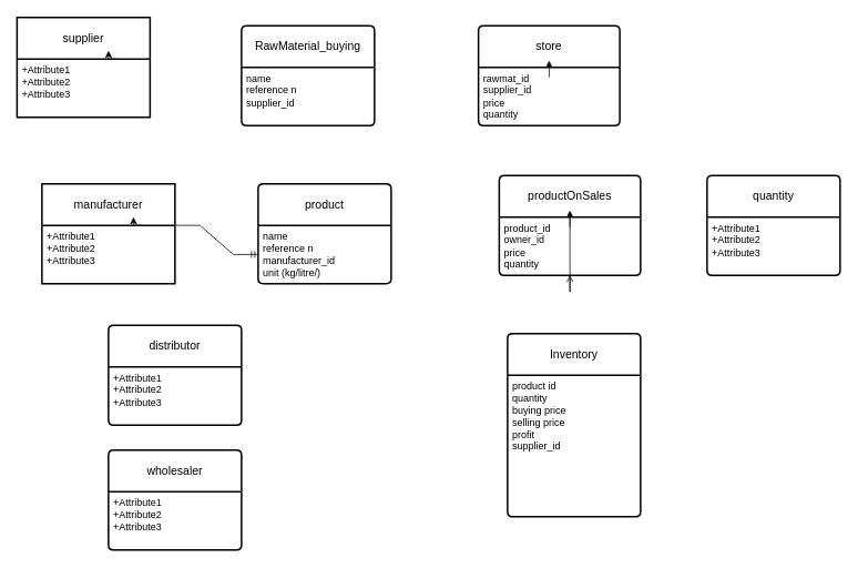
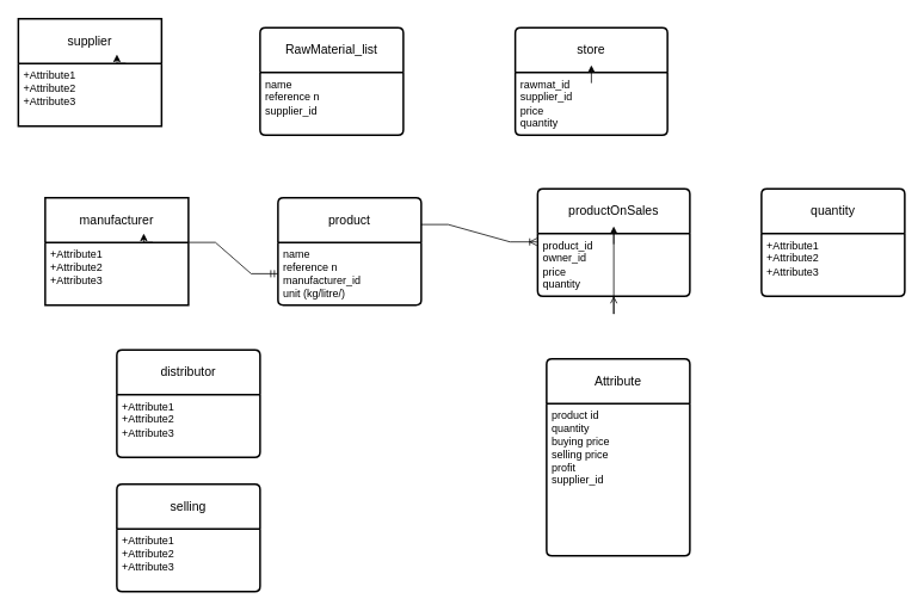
  <mxCell id="0" />
  <mxCell id="1" parent="0" />
  <mxCell id="2" style="edgeStyle=orthogonalEdgeStyle;rounded=0;orthogonalLoop=1;jettySize=auto;html=1;endArrow=open;" edge="1" parent="1" source="9" target="8"><mxGeometry relative="1" as="geometry" /></mxCell>
  <mxCell id="3" value="manufacturer" style="swimlane;childLayout=stackLayout;horizontal=1;startSize=50;horizontalStack=0;rounded=1;fontSize=14;fontStyle=0;strokeWidth=2;resizeParent=0;resizeLast=1;shadow=0;dashed=0;align=center;arcSize=0;whiteSpace=wrap;html=1;" parent="1" vertex="1"><mxGeometry x="50" y="220" width="160" height="120" as="geometry"><mxRectangle x="70" y="110" width="120" height="50" as="alternateBounds" /></mxGeometry></mxCell>
  <mxCell id="4" value="+Attribute1&#10;+Attribute2&#10;+Attribute3" style="align=left;strokeColor=none;fillColor=none;spacingLeft=4;fontSize=12;verticalAlign=top;resizable=0;rotatable=0;part=1;html=1;" parent="3" vertex="1"><mxGeometry y="50" width="160" height="70" as="geometry" /></mxCell>
  <mxCell id="5" style="edgeStyle=orthogonalEdgeStyle;rounded=0;orthogonalLoop=1;jettySize=auto;html=1;exitX=0.75;exitY=0;exitDx=0;exitDy=0;entryX=0.688;entryY=-0.143;entryDx=0;entryDy=0;entryPerimeter=0;" parent="3" source="4" target="4" edge="1"><mxGeometry relative="1" as="geometry" /></mxCell>
  <mxCell id="6" value="product" style="swimlane;childLayout=stackLayout;horizontal=1;startSize=50;horizontalStack=0;rounded=1;fontSize=14;fontStyle=0;strokeWidth=2;resizeParent=0;resizeLast=1;shadow=0;dashed=0;align=center;arcSize=4;whiteSpace=wrap;html=1;" parent="1" vertex="1"><mxGeometry x="310" y="220" width="160" height="120" as="geometry" /></mxCell>
  <mxCell id="7" value="name&lt;br&gt;reference n&lt;br&gt;manufacturer_id&lt;br&gt;unit (kg/litre/)" style="align=left;strokeColor=none;fillColor=none;spacingLeft=4;fontSize=12;verticalAlign=top;resizable=0;rotatable=0;part=1;html=1;" parent="6" vertex="1"><mxGeometry y="50" width="160" height="70" as="geometry" /></mxCell>
  <mxCell id="8" value="productOnSales" style="swimlane;childLayout=stackLayout;horizontal=1;startSize=50;horizontalStack=0;rounded=1;fontSize=14;fontStyle=0;strokeWidth=2;resizeParent=0;resizeLast=1;shadow=0;dashed=0;align=center;arcSize=4;whiteSpace=wrap;html=1;" parent="1" vertex="1"><mxGeometry x="600" y="210" width="170" height="120" as="geometry" /></mxCell>
  <mxCell id="9" value="product_id&lt;br&gt;owner_id&lt;br&gt;price&lt;br&gt;quantity" style="align=left;strokeColor=none;fillColor=none;spacingLeft=4;fontSize=12;verticalAlign=top;resizable=0;rotatable=0;part=1;html=1;" parent="8" vertex="1"><mxGeometry y="50" width="170" height="70" as="geometry" /></mxCell>
  <mxCell id="10" style="edgeStyle=orthogonalEdgeStyle;rounded=0;orthogonalLoop=1;jettySize=auto;html=1;entryX=0.5;entryY=0.25;entryDx=0;entryDy=0;entryPerimeter=0;" parent="8" edge="1"><mxGeometry relative="1" as="geometry"><mxPoint x="85" y="62" as="sourcePoint" /><mxPoint x="85" y="42" as="targetPoint" /></mxGeometry></mxCell>
+ <mxCell id="11" value="" style="edgeStyle=entityRelationEdgeStyle;fontSize=12;html=1;endArrow=ERoneToMany;rounded=0;exitX=1;exitY=0.25;exitDx=0;exitDy=0;entryX=-0.005;entryY=0.135;entryDx=0;entryDy=0;entryPerimeter=0;" parent="1" source="6" target="9" edge="1"><mxGeometry width="100" height="100" relative="1" as="geometry"><mxPoint x="480" y="240.75" as="sourcePoint" /><mxPoint x="580" y="242" as="targetPoint" /></mxGeometry></mxCell>
  <mxCell id="12" value="distributor" style="swimlane;childLayout=stackLayout;horizontal=1;startSize=50;horizontalStack=0;rounded=1;fontSize=14;fontStyle=0;strokeWidth=2;resizeParent=0;resizeLast=1;shadow=0;dashed=0;align=center;arcSize=4;whiteSpace=wrap;html=1;" parent="1" vertex="1"><mxGeometry x="130" y="390" width="160" height="120" as="geometry" /></mxCell>
  <mxCell id="13" value="+Attribute1&#10;+Attribute2&#10;+Attribute3" style="align=left;strokeColor=none;fillColor=none;spacingLeft=4;fontSize=12;verticalAlign=top;resizable=0;rotatable=0;part=1;html=1;" parent="12" vertex="1"><mxGeometry y="50" width="160" height="70" as="geometry" /></mxCell>
  <mxCell id="14" value="" style="edgeStyle=entityRelationEdgeStyle;fontSize=12;html=1;endArrow=ERmandOne;rounded=0;exitX=1;exitY=0;exitDx=0;exitDy=0;" parent="1" source="4" target="7" edge="1"><mxGeometry width="100" height="100" relative="1" as="geometry"><mxPoint x="190" y="292" as="sourcePoint" /><mxPoint x="290" y="192" as="targetPoint" /></mxGeometry></mxCell>
- <mxCell id="15" value="Inventory" style="swimlane;childLayout=stackLayout;horizontal=1;startSize=50;horizontalStack=0;rounded=1;fontSize=14;fontStyle=0;strokeWidth=2;resizeParent=0;resizeLast=1;shadow=0;dashed=0;align=center;arcSize=4;whiteSpace=wrap;html=1;" parent="1" vertex="1"><mxGeometry x="610" y="400" width="160" height="220" as="geometry" /></mxCell>
+ <mxCell id="15" value="Attribute" style="swimlane;childLayout=stackLayout;horizontal=1;startSize=50;horizontalStack=0;rounded=1;fontSize=14;fontStyle=0;strokeWidth=2;resizeParent=0;resizeLast=1;shadow=0;dashed=0;align=center;arcSize=4;whiteSpace=wrap;html=1;" parent="1" vertex="1"><mxGeometry x="610" y="400" width="160" height="220" as="geometry" /></mxCell>
  <mxCell id="16" value="product id&lt;br&gt;quantity&lt;br&gt;buying price&lt;br&gt;selling price&lt;br&gt;profit&lt;br&gt;supplier_id" style="align=left;strokeColor=none;fillColor=none;spacingLeft=4;fontSize=12;verticalAlign=top;resizable=0;rotatable=0;part=1;html=1;" parent="15" vertex="1"><mxGeometry y="50" width="160" height="170" as="geometry" /></mxCell>
- <mxCell id="17" value="wholesaler" style="swimlane;childLayout=stackLayout;horizontal=1;startSize=50;horizontalStack=0;rounded=1;fontSize=14;fontStyle=0;strokeWidth=2;resizeParent=0;resizeLast=1;shadow=0;dashed=0;align=center;arcSize=4;whiteSpace=wrap;html=1;" parent="1" vertex="1"><mxGeometry x="130" y="540" width="160" height="120" as="geometry" /></mxCell>
+ <mxCell id="17" value="selling" style="swimlane;childLayout=stackLayout;horizontal=1;startSize=50;horizontalStack=0;rounded=1;fontSize=14;fontStyle=0;strokeWidth=2;resizeParent=0;resizeLast=1;shadow=0;dashed=0;align=center;arcSize=4;whiteSpace=wrap;html=1;" parent="1" vertex="1"><mxGeometry x="130" y="540" width="160" height="120" as="geometry" /></mxCell>
  <mxCell id="18" value="+Attribute1&#10;+Attribute2&#10;+Attribute3" style="align=left;strokeColor=none;fillColor=none;spacingLeft=4;fontSize=12;verticalAlign=top;resizable=0;rotatable=0;part=1;html=1;" parent="17" vertex="1"><mxGeometry y="50" width="160" height="70" as="geometry" /></mxCell>
- <mxCell id="19" value="RawMaterial_buying" style="swimlane;childLayout=stackLayout;horizontal=1;startSize=50;horizontalStack=0;rounded=1;fontSize=14;fontStyle=0;strokeWidth=2;resizeParent=0;resizeLast=1;shadow=0;dashed=0;align=center;arcSize=4;whiteSpace=wrap;html=1;" parent="1" vertex="1"><mxGeometry x="290" y="30" width="160" height="120" as="geometry" /></mxCell>
+ <mxCell id="19" value="RawMaterial_list" style="swimlane;childLayout=stackLayout;horizontal=1;startSize=50;horizontalStack=0;rounded=1;fontSize=14;fontStyle=0;strokeWidth=2;resizeParent=0;resizeLast=1;shadow=0;dashed=0;align=center;arcSize=4;whiteSpace=wrap;html=1;" parent="1" vertex="1"><mxGeometry x="290" y="30" width="160" height="120" as="geometry" /></mxCell>
  <mxCell id="20" value="name&lt;br&gt;reference n&lt;br&gt;supplier_id" style="align=left;strokeColor=none;fillColor=none;spacingLeft=4;fontSize=12;verticalAlign=top;resizable=0;rotatable=0;part=1;html=1;" parent="19" vertex="1"><mxGeometry y="50" width="160" height="70" as="geometry" /></mxCell>
  <mxCell id="21" value="store" style="swimlane;childLayout=stackLayout;horizontal=1;startSize=50;horizontalStack=0;rounded=1;fontSize=14;fontStyle=0;strokeWidth=2;resizeParent=0;resizeLast=1;shadow=0;dashed=0;align=center;arcSize=4;whiteSpace=wrap;html=1;" parent="1" vertex="1"><mxGeometry x="575" y="30" width="170" height="120" as="geometry" /></mxCell>
  <mxCell id="22" value="rawmat_id&lt;br&gt;supplier_id&lt;br&gt;price&lt;br&gt;quantity" style="align=left;strokeColor=none;fillColor=none;spacingLeft=4;fontSize=12;verticalAlign=top;resizable=0;rotatable=0;part=1;html=1;" parent="21" vertex="1"><mxGeometry y="50" width="170" height="70" as="geometry" /></mxCell>
  <mxCell id="23" style="edgeStyle=orthogonalEdgeStyle;rounded=0;orthogonalLoop=1;jettySize=auto;html=1;entryX=0.5;entryY=0.25;entryDx=0;entryDy=0;entryPerimeter=0;" parent="21" edge="1"><mxGeometry relative="1" as="geometry"><mxPoint x="85" y="62" as="sourcePoint" /><mxPoint x="85" y="42" as="targetPoint" /></mxGeometry></mxCell>
  <mxCell id="24" value="supplier" style="swimlane;childLayout=stackLayout;horizontal=1;startSize=50;horizontalStack=0;rounded=1;fontSize=14;fontStyle=0;strokeWidth=2;resizeParent=0;resizeLast=1;shadow=0;dashed=0;align=center;arcSize=0;whiteSpace=wrap;html=1;" parent="1" vertex="1"><mxGeometry x="20" y="20" width="160" height="120" as="geometry"><mxRectangle x="70" y="110" width="120" height="50" as="alternateBounds" /></mxGeometry></mxCell>
  <mxCell id="25" value="+Attribute1&#10;+Attribute2&#10;+Attribute3" style="align=left;strokeColor=none;fillColor=none;spacingLeft=4;fontSize=12;verticalAlign=top;resizable=0;rotatable=0;part=1;html=1;" parent="24" vertex="1"><mxGeometry y="50" width="160" height="70" as="geometry" /></mxCell>
  <mxCell id="26" style="edgeStyle=orthogonalEdgeStyle;rounded=0;orthogonalLoop=1;jettySize=auto;html=1;exitX=0.75;exitY=0;exitDx=0;exitDy=0;entryX=0.688;entryY=-0.143;entryDx=0;entryDy=0;entryPerimeter=0;" parent="24" source="25" target="25" edge="1"><mxGeometry relative="1" as="geometry" /></mxCell>
  <mxCell id="27" value="quantity" style="swimlane;childLayout=stackLayout;horizontal=1;startSize=50;horizontalStack=0;rounded=1;fontSize=14;fontStyle=0;strokeWidth=2;resizeParent=0;resizeLast=1;shadow=0;dashed=0;align=center;arcSize=4;whiteSpace=wrap;html=1;" vertex="1" parent="1"><mxGeometry x="850" y="210" width="160" height="120" as="geometry" /></mxCell>
  <mxCell id="28" value="+Attribute1&#10;+Attribute2&#10;+Attribute3" style="align=left;strokeColor=none;fillColor=none;spacingLeft=4;fontSize=12;verticalAlign=top;resizable=0;rotatable=0;part=1;html=1;" vertex="1" parent="27"><mxGeometry y="50" width="160" height="70" as="geometry" /></mxCell>
